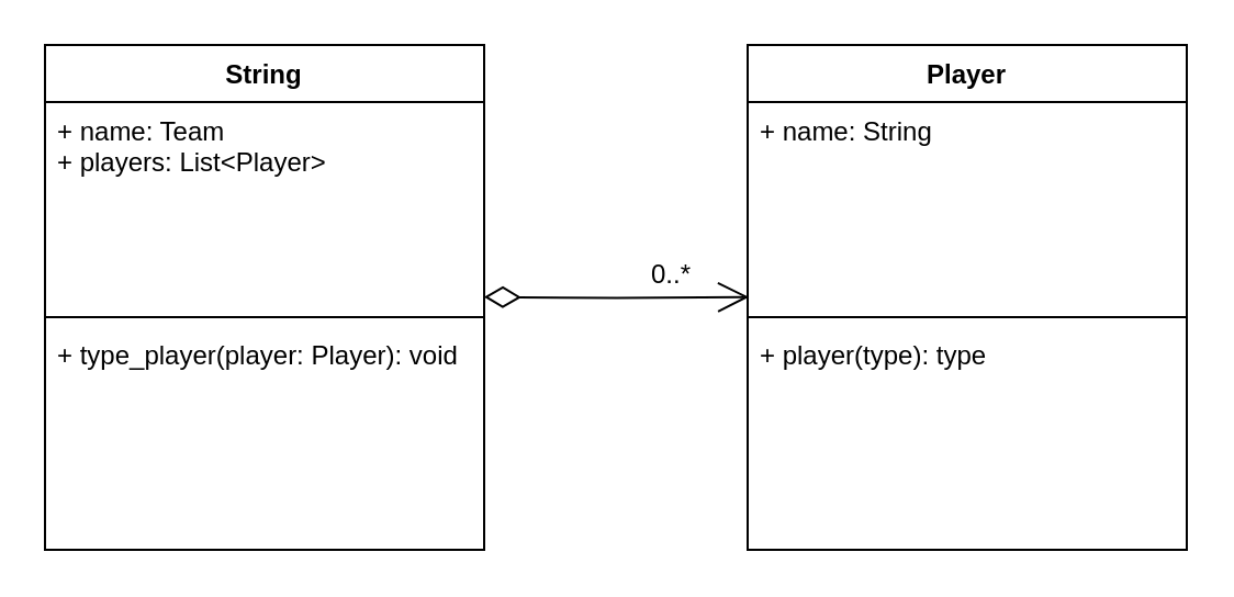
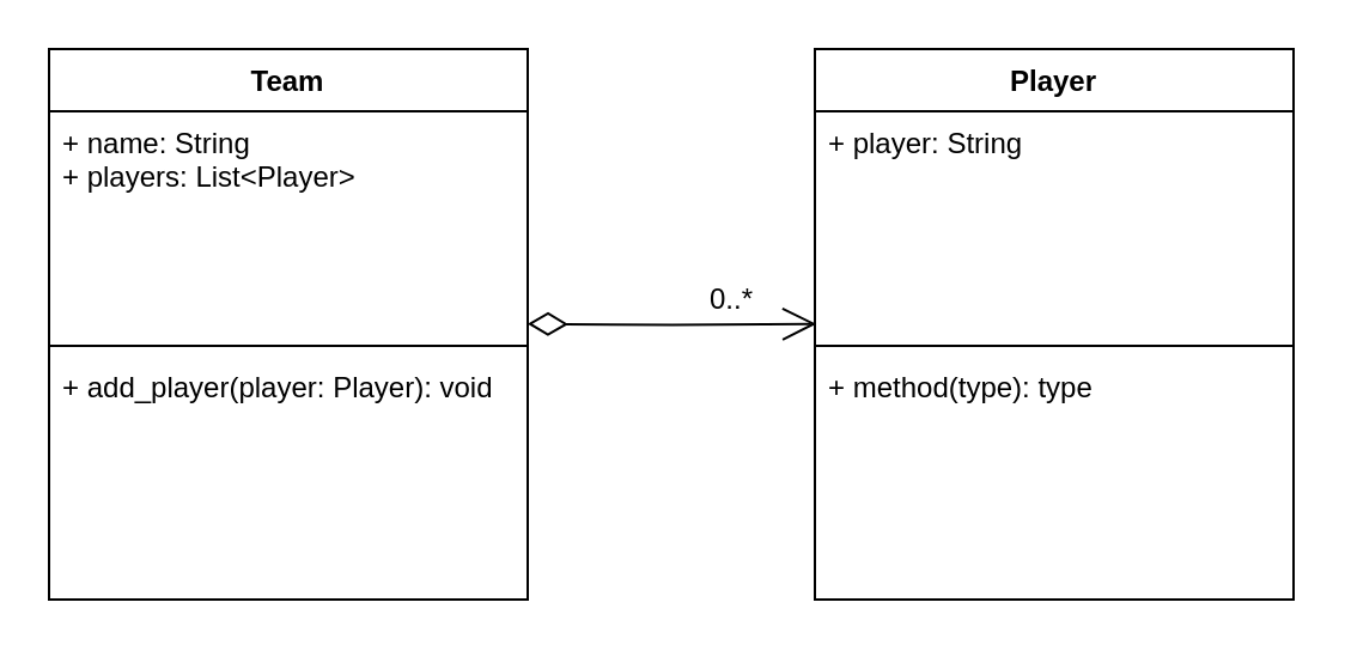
  <mxCell id="0" />
  <mxCell id="1" parent="0" />
- <mxCell id="2" value="String" style="swimlane;fontStyle=1;align=center;verticalAlign=top;childLayout=stackLayout;horizontal=1;startSize=26;horizontalStack=0;resizeParent=1;resizeParentMax=0;resizeLast=0;collapsible=1;marginBottom=0;whiteSpace=wrap;html=1;" vertex="1" parent="1"><mxGeometry x="20" y="20" width="200" height="230" as="geometry" /></mxCell>
- <mxCell id="3" value="+ name: Team&lt;div&gt;+ players: List&amp;lt;Player&amp;gt;&lt;/div&gt;" style="text;strokeColor=none;fillColor=none;align=left;verticalAlign=top;spacingLeft=4;spacingRight=4;overflow=hidden;rotatable=0;points=[[0,0.5],[1,0.5]];portConstraint=eastwest;whiteSpace=wrap;html=1;" vertex="1" parent="2"><mxGeometry y="26" width="200" height="94" as="geometry" /></mxCell>
+ <mxCell id="2" value="Team" style="swimlane;fontStyle=1;align=center;verticalAlign=top;childLayout=stackLayout;horizontal=1;startSize=26;horizontalStack=0;resizeParent=1;resizeParentMax=0;resizeLast=0;collapsible=1;marginBottom=0;whiteSpace=wrap;html=1;" vertex="1" parent="1"><mxGeometry x="20" y="20" width="200" height="230" as="geometry" /></mxCell>
+ <mxCell id="3" value="+ name: String&lt;div&gt;+ players: List&amp;lt;Player&amp;gt;&lt;/div&gt;" style="text;strokeColor=none;fillColor=none;align=left;verticalAlign=top;spacingLeft=4;spacingRight=4;overflow=hidden;rotatable=0;points=[[0,0.5],[1,0.5]];portConstraint=eastwest;whiteSpace=wrap;html=1;" vertex="1" parent="2"><mxGeometry y="26" width="200" height="94" as="geometry" /></mxCell>
  <mxCell id="4" value="" style="line;strokeWidth=1;fillColor=none;align=left;verticalAlign=middle;spacingTop=-1;spacingLeft=3;spacingRight=3;rotatable=0;labelPosition=right;points=[];portConstraint=eastwest;strokeColor=inherit;" vertex="1" parent="2"><mxGeometry y="120" width="200" height="8" as="geometry" /></mxCell>
- <mxCell id="5" value="+ type_player(player: Player): void" style="text;strokeColor=none;fillColor=none;align=left;verticalAlign=top;spacingLeft=4;spacingRight=4;overflow=hidden;rotatable=0;points=[[0,0.5],[1,0.5]];portConstraint=eastwest;whiteSpace=wrap;html=1;" vertex="1" parent="2"><mxGeometry y="128" width="200" height="102" as="geometry" /></mxCell>
+ <mxCell id="5" value="+ add_player(player: Player): void" style="text;strokeColor=none;fillColor=none;align=left;verticalAlign=top;spacingLeft=4;spacingRight=4;overflow=hidden;rotatable=0;points=[[0,0.5],[1,0.5]];portConstraint=eastwest;whiteSpace=wrap;html=1;" vertex="1" parent="2"><mxGeometry y="128" width="200" height="102" as="geometry" /></mxCell>
  <mxCell id="6" value="Player" style="swimlane;fontStyle=1;align=center;verticalAlign=top;childLayout=stackLayout;horizontal=1;startSize=26;horizontalStack=0;resizeParent=1;resizeParentMax=0;resizeLast=0;collapsible=1;marginBottom=0;whiteSpace=wrap;html=1;" vertex="1" parent="1"><mxGeometry x="340" y="20" width="200" height="230" as="geometry" /></mxCell>
- <mxCell id="7" value="+ name: String" style="text;strokeColor=none;fillColor=none;align=left;verticalAlign=top;spacingLeft=4;spacingRight=4;overflow=hidden;rotatable=0;points=[[0,0.5],[1,0.5]];portConstraint=eastwest;whiteSpace=wrap;html=1;" vertex="1" parent="6"><mxGeometry y="26" width="200" height="94" as="geometry" /></mxCell>
+ <mxCell id="7" value="+ player: String" style="text;strokeColor=none;fillColor=none;align=left;verticalAlign=top;spacingLeft=4;spacingRight=4;overflow=hidden;rotatable=0;points=[[0,0.5],[1,0.5]];portConstraint=eastwest;whiteSpace=wrap;html=1;" vertex="1" parent="6"><mxGeometry y="26" width="200" height="94" as="geometry" /></mxCell>
  <mxCell id="8" value="" style="line;strokeWidth=1;fillColor=none;align=left;verticalAlign=middle;spacingTop=-1;spacingLeft=3;spacingRight=3;rotatable=0;labelPosition=right;points=[];portConstraint=eastwest;strokeColor=inherit;" vertex="1" parent="6"><mxGeometry y="120" width="200" height="8" as="geometry" /></mxCell>
- <mxCell id="9" value="+ player(type): type" style="text;strokeColor=none;fillColor=none;align=left;verticalAlign=top;spacingLeft=4;spacingRight=4;overflow=hidden;rotatable=0;points=[[0,0.5],[1,0.5]];portConstraint=eastwest;whiteSpace=wrap;html=1;" vertex="1" parent="6"><mxGeometry y="128" width="200" height="102" as="geometry" /></mxCell>
+ <mxCell id="9" value="+ method(type): type" style="text;strokeColor=none;fillColor=none;align=left;verticalAlign=top;spacingLeft=4;spacingRight=4;overflow=hidden;rotatable=0;points=[[0,0.5],[1,0.5]];portConstraint=eastwest;whiteSpace=wrap;html=1;" vertex="1" parent="6"><mxGeometry y="128" width="200" height="102" as="geometry" /></mxCell>
  <mxCell id="10" value="" style="endArrow=open;html=1;endSize=12;startArrow=diamondThin;startSize=14;startFill=0;edgeStyle=orthogonalEdgeStyle;align=left;verticalAlign=bottom;rounded=0;exitX=1;exitY=-0.029;exitDx=0;exitDy=0;exitPerimeter=0;entryX=0.003;entryY=0.945;entryDx=0;entryDy=0;entryPerimeter=0;" edge="1" parent="1" target="7"><mxGeometry x="-1" y="3" relative="1" as="geometry"><mxPoint x="220" y="134.832" as="sourcePoint" /><mxPoint x="337" y="134.832" as="targetPoint" /></mxGeometry></mxCell>
  <mxCell id="11" value="0..*" style="text;html=1;align=center;verticalAlign=middle;resizable=0;points=[];autosize=1;strokeColor=none;fillColor=none;" vertex="1" parent="1"><mxGeometry x="285" y="110" width="40" height="30" as="geometry" /></mxCell>
